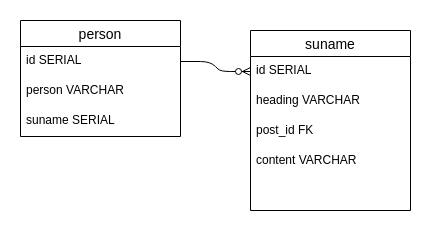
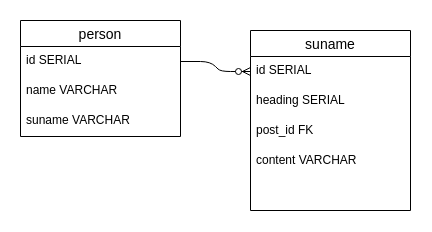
  <mxCell id="0" />
  <mxCell id="1" parent="0" />
  <mxCell id="2" value="person" style="swimlane;fontStyle=0;childLayout=stackLayout;horizontal=1;startSize=26;horizontalStack=0;resizeParent=1;resizeParentMax=0;resizeLast=0;collapsible=1;marginBottom=0;align=center;fontSize=14;" vertex="1" parent="1"><mxGeometry x="20" y="20" width="160" height="116" as="geometry" /></mxCell>
  <mxCell id="3" value="id SERIAL" style="text;strokeColor=none;fillColor=none;spacingLeft=4;spacingRight=4;overflow=hidden;rotatable=0;points=[[0,0.5],[1,0.5]];portConstraint=eastwest;fontSize=12;" vertex="1" parent="2"><mxGeometry y="26" width="160" height="30" as="geometry" /></mxCell>
- <mxCell id="4" value="person VARCHAR" style="text;strokeColor=none;fillColor=none;spacingLeft=4;spacingRight=4;overflow=hidden;rotatable=0;points=[[0,0.5],[1,0.5]];portConstraint=eastwest;fontSize=12;" vertex="1" parent="2"><mxGeometry y="56" width="160" height="30" as="geometry" /></mxCell>
- <mxCell id="5" value="suname SERIAL" style="text;strokeColor=none;fillColor=none;spacingLeft=4;spacingRight=4;overflow=hidden;rotatable=0;points=[[0,0.5],[1,0.5]];portConstraint=eastwest;fontSize=12;" vertex="1" parent="2"><mxGeometry y="86" width="160" height="30" as="geometry" /></mxCell>
+ <mxCell id="4" value="name VARCHAR" style="text;strokeColor=none;fillColor=none;spacingLeft=4;spacingRight=4;overflow=hidden;rotatable=0;points=[[0,0.5],[1,0.5]];portConstraint=eastwest;fontSize=12;" vertex="1" parent="2"><mxGeometry y="56" width="160" height="30" as="geometry" /></mxCell>
+ <mxCell id="5" value="suname VARCHAR" style="text;strokeColor=none;fillColor=none;spacingLeft=4;spacingRight=4;overflow=hidden;rotatable=0;points=[[0,0.5],[1,0.5]];portConstraint=eastwest;fontSize=12;" vertex="1" parent="2"><mxGeometry y="86" width="160" height="30" as="geometry" /></mxCell>
  <mxCell id="6" value="suname" style="swimlane;fontStyle=0;childLayout=stackLayout;horizontal=1;startSize=26;horizontalStack=0;resizeParent=1;resizeParentMax=0;resizeLast=0;collapsible=1;marginBottom=0;align=center;fontSize=14;" vertex="1" parent="1"><mxGeometry x="250" y="30" width="160" height="180" as="geometry" /></mxCell>
  <mxCell id="7" value="id SERIAL" style="text;strokeColor=none;fillColor=none;spacingLeft=4;spacingRight=4;overflow=hidden;rotatable=0;points=[[0,0.5],[1,0.5]];portConstraint=eastwest;fontSize=12;" vertex="1" parent="6"><mxGeometry y="26" width="160" height="30" as="geometry" /></mxCell>
- <mxCell id="8" value="heading VARCHAR" style="text;strokeColor=none;fillColor=none;spacingLeft=4;spacingRight=4;overflow=hidden;rotatable=0;points=[[0,0.5],[1,0.5]];portConstraint=eastwest;fontSize=12;" vertex="1" parent="6"><mxGeometry y="56" width="160" height="30" as="geometry" /></mxCell>
+ <mxCell id="8" value="heading SERIAL" style="text;strokeColor=none;fillColor=none;spacingLeft=4;spacingRight=4;overflow=hidden;rotatable=0;points=[[0,0.5],[1,0.5]];portConstraint=eastwest;fontSize=12;" vertex="1" parent="6"><mxGeometry y="56" width="160" height="30" as="geometry" /></mxCell>
  <mxCell id="9" value="post_id FK" style="text;strokeColor=none;fillColor=none;spacingLeft=4;spacingRight=4;overflow=hidden;rotatable=0;points=[[0,0.5],[1,0.5]];portConstraint=eastwest;fontSize=12;" vertex="1" parent="6"><mxGeometry y="86" width="160" height="30" as="geometry" /></mxCell>
  <mxCell id="10" value="content VARCHAR" style="text;strokeColor=none;fillColor=none;spacingLeft=4;spacingRight=4;overflow=hidden;rotatable=0;points=[[0,0.5],[1,0.5]];portConstraint=eastwest;fontSize=12;" vertex="1" parent="6"><mxGeometry y="116" width="160" height="64" as="geometry" /></mxCell>
  <mxCell id="11" value="" style="edgeStyle=entityRelationEdgeStyle;fontSize=12;html=1;endArrow=ERzeroToMany;endFill=1;exitX=1;exitY=0.5;exitDx=0;exitDy=0;entryX=0;entryY=0.5;entryDx=0;entryDy=0;" edge="1" parent="1" source="3" target="7"><mxGeometry width="100" height="100" relative="1" as="geometry"><mxPoint x="210" y="150" as="sourcePoint" /><mxPoint x="310" y="50" as="targetPoint" /></mxGeometry></mxCell>
